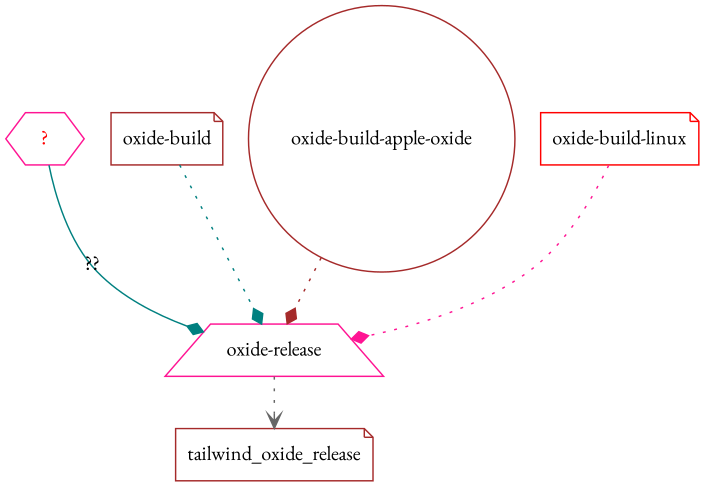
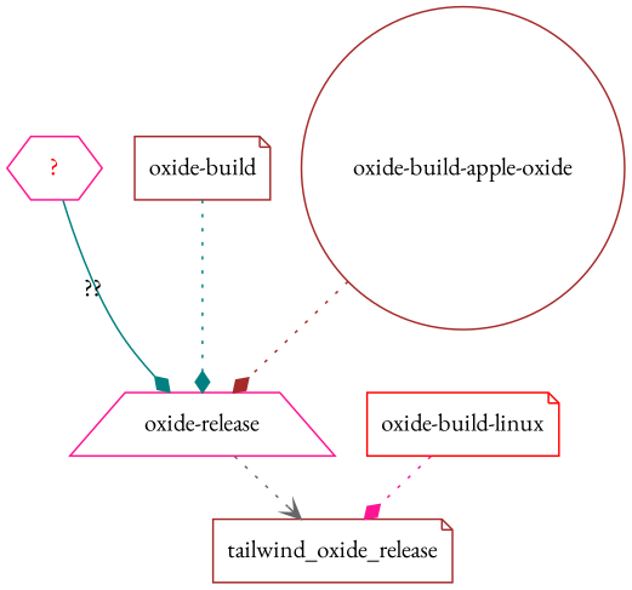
  digraph {
    fontname="EB Garamond"
    node [color=brown fontname="EB Garamond" shape=note]
    edge [arrowhead=diamond color=teal fontname="EB Garamond" style=dotted]
    "?" [color=deeppink fontcolor=red shape=hexagon]
    "oxide-release" [color=deeppink shape=trapezium]
    tailwind_oxide_release
    "oxide-build"
    n5 [label="oxide-build-apple-oxide" shape=circle]
    "oxide-build-linux" [color=red]
    "?" -> "oxide-release" [decorate=false xlabel="??" style=""]
    "oxide-release" -> tailwind_oxide_release [arrowhead=vee color=gray40]
    "oxide-build" -> "oxide-release"
    n5 -> "oxide-release" [color=brown]
-   "oxide-build-linux" -> "oxide-release" [color=deeppink]
+   "oxide-build-linux" -> tailwind_oxide_release [color=deeppink]
  }
